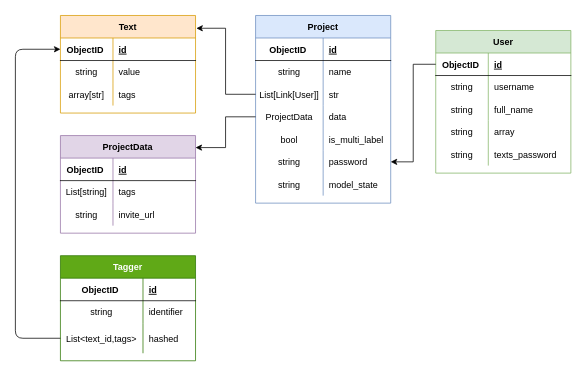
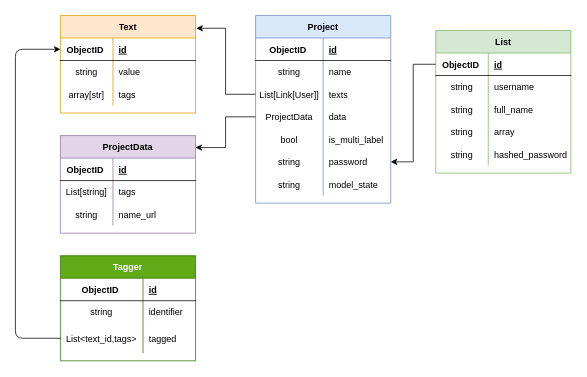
  <mxCell id="0" />
  <mxCell id="1" parent="0" />
- <mxCell id="2" value="User" style="shape=table;startSize=30;container=1;collapsible=1;childLayout=tableLayout;fixedRows=1;rowLines=0;fontStyle=1;align=center;resizeLast=1;fillColor=#d5e8d4;strokeColor=#82b366;" parent="1" vertex="1"><mxGeometry x="580" y="40" width="180" height="190" as="geometry" /></mxCell>
+ <mxCell id="2" value="List" style="shape=table;startSize=30;container=1;collapsible=1;childLayout=tableLayout;fixedRows=1;rowLines=0;fontStyle=1;align=center;resizeLast=1;fillColor=#d5e8d4;strokeColor=#82b366;" parent="1" vertex="1"><mxGeometry x="580" y="40" width="180" height="190" as="geometry" /></mxCell>
  <mxCell id="3" value="" style="shape=tableRow;horizontal=0;startSize=0;swimlaneHead=0;swimlaneBody=0;fillColor=none;collapsible=0;dropTarget=0;points=[[0,0.5],[1,0.5]];portConstraint=eastwest;top=0;left=0;right=0;bottom=1;" parent="2" vertex="1"><mxGeometry y="30" width="180" height="30" as="geometry" /></mxCell>
  <mxCell id="4" value="ObjectID " style="shape=partialRectangle;connectable=0;fillColor=none;top=0;left=0;bottom=0;right=0;fontStyle=1;overflow=hidden;" parent="3" vertex="1"><mxGeometry width="70" height="30" as="geometry"><mxRectangle width="70" height="30" as="alternateBounds" /></mxGeometry></mxCell>
  <mxCell id="5" value="id" style="shape=partialRectangle;connectable=0;fillColor=none;top=0;left=0;bottom=0;right=0;align=left;spacingLeft=6;fontStyle=5;overflow=hidden;" parent="3" vertex="1"><mxGeometry x="70" width="110" height="30" as="geometry"><mxRectangle width="110" height="30" as="alternateBounds" /></mxGeometry></mxCell>
  <mxCell id="6" value="" style="shape=tableRow;horizontal=0;startSize=0;swimlaneHead=0;swimlaneBody=0;fillColor=none;collapsible=0;dropTarget=0;points=[[0,0.5],[1,0.5]];portConstraint=eastwest;top=0;left=0;right=0;bottom=0;" parent="2" vertex="1"><mxGeometry y="60" width="180" height="30" as="geometry" /></mxCell>
  <mxCell id="7" value="string" style="shape=partialRectangle;connectable=0;fillColor=none;top=0;left=0;bottom=0;right=0;editable=1;overflow=hidden;" parent="6" vertex="1"><mxGeometry width="70" height="30" as="geometry"><mxRectangle width="70" height="30" as="alternateBounds" /></mxGeometry></mxCell>
  <mxCell id="8" value="username" style="shape=partialRectangle;connectable=0;fillColor=none;top=0;left=0;bottom=0;right=0;align=left;spacingLeft=6;overflow=hidden;" parent="6" vertex="1"><mxGeometry x="70" width="110" height="30" as="geometry"><mxRectangle width="110" height="30" as="alternateBounds" /></mxGeometry></mxCell>
  <mxCell id="9" value="" style="shape=tableRow;horizontal=0;startSize=0;swimlaneHead=0;swimlaneBody=0;fillColor=none;collapsible=0;dropTarget=0;points=[[0,0.5],[1,0.5]];portConstraint=eastwest;top=0;left=0;right=0;bottom=0;" parent="2" vertex="1"><mxGeometry y="90" width="180" height="30" as="geometry" /></mxCell>
  <mxCell id="10" value="string" style="shape=partialRectangle;connectable=0;fillColor=none;top=0;left=0;bottom=0;right=0;editable=1;overflow=hidden;" parent="9" vertex="1"><mxGeometry width="70" height="30" as="geometry"><mxRectangle width="70" height="30" as="alternateBounds" /></mxGeometry></mxCell>
  <mxCell id="11" value="full_name" style="shape=partialRectangle;connectable=0;fillColor=none;top=0;left=0;bottom=0;right=0;align=left;spacingLeft=6;overflow=hidden;" parent="9" vertex="1"><mxGeometry x="70" width="110" height="30" as="geometry"><mxRectangle width="110" height="30" as="alternateBounds" /></mxGeometry></mxCell>
  <mxCell id="12" value="" style="shape=tableRow;horizontal=0;startSize=0;swimlaneHead=0;swimlaneBody=0;fillColor=none;collapsible=0;dropTarget=0;points=[[0,0.5],[1,0.5]];portConstraint=eastwest;top=0;left=0;right=0;bottom=0;" parent="2" vertex="1"><mxGeometry y="120" width="180" height="30" as="geometry" /></mxCell>
  <mxCell id="13" value="string" style="shape=partialRectangle;connectable=0;fillColor=none;top=0;left=0;bottom=0;right=0;editable=1;overflow=hidden;" parent="12" vertex="1"><mxGeometry width="70" height="30" as="geometry"><mxRectangle width="70" height="30" as="alternateBounds" /></mxGeometry></mxCell>
  <mxCell id="14" value="array" style="shape=partialRectangle;connectable=0;fillColor=none;top=0;left=0;bottom=0;right=0;align=left;spacingLeft=6;overflow=hidden;" parent="12" vertex="1"><mxGeometry x="70" width="110" height="30" as="geometry"><mxRectangle width="110" height="30" as="alternateBounds" /></mxGeometry></mxCell>
  <mxCell id="15" value="" style="shape=tableRow;horizontal=0;startSize=0;swimlaneHead=0;swimlaneBody=0;fillColor=none;collapsible=0;dropTarget=0;points=[[0,0.5],[1,0.5]];portConstraint=eastwest;top=0;left=0;right=0;bottom=0;" parent="2" vertex="1"><mxGeometry y="150" width="180" height="30" as="geometry" /></mxCell>
  <mxCell id="16" value="string" style="shape=partialRectangle;connectable=0;fillColor=none;top=0;left=0;bottom=0;right=0;editable=1;overflow=hidden;" parent="15" vertex="1"><mxGeometry width="70" height="30" as="geometry"><mxRectangle width="70" height="30" as="alternateBounds" /></mxGeometry></mxCell>
- <mxCell id="17" value="texts_password" style="shape=partialRectangle;connectable=0;fillColor=none;top=0;left=0;bottom=0;right=0;align=left;spacingLeft=6;overflow=hidden;" parent="15" vertex="1"><mxGeometry x="70" width="110" height="30" as="geometry"><mxRectangle width="110" height="30" as="alternateBounds" /></mxGeometry></mxCell>
+ <mxCell id="17" value="hashed_password" style="shape=partialRectangle;connectable=0;fillColor=none;top=0;left=0;bottom=0;right=0;align=left;spacingLeft=6;overflow=hidden;" parent="15" vertex="1"><mxGeometry x="70" width="110" height="30" as="geometry"><mxRectangle width="110" height="30" as="alternateBounds" /></mxGeometry></mxCell>
  <mxCell id="18" value="Text" style="shape=table;startSize=30;container=1;collapsible=1;childLayout=tableLayout;fixedRows=1;rowLines=0;fontStyle=1;align=center;resizeLast=1;fillColor=#ffe6cc;strokeColor=#d79b00;" parent="1" vertex="1"><mxGeometry x="80" y="20" width="180" height="130" as="geometry" /></mxCell>
  <mxCell id="19" value="" style="shape=tableRow;horizontal=0;startSize=0;swimlaneHead=0;swimlaneBody=0;fillColor=none;collapsible=0;dropTarget=0;points=[[0,0.5],[1,0.5]];portConstraint=eastwest;top=0;left=0;right=0;bottom=1;" parent="18" vertex="1"><mxGeometry y="30" width="180" height="30" as="geometry" /></mxCell>
  <mxCell id="20" value="ObjectID " style="shape=partialRectangle;connectable=0;fillColor=none;top=0;left=0;bottom=0;right=0;fontStyle=1;overflow=hidden;" parent="19" vertex="1"><mxGeometry width="70" height="30" as="geometry"><mxRectangle width="70" height="30" as="alternateBounds" /></mxGeometry></mxCell>
  <mxCell id="21" value="id" style="shape=partialRectangle;connectable=0;fillColor=none;top=0;left=0;bottom=0;right=0;align=left;spacingLeft=6;fontStyle=5;overflow=hidden;" parent="19" vertex="1"><mxGeometry x="70" width="110" height="30" as="geometry"><mxRectangle width="110" height="30" as="alternateBounds" /></mxGeometry></mxCell>
  <mxCell id="22" value="" style="shape=tableRow;horizontal=0;startSize=0;swimlaneHead=0;swimlaneBody=0;fillColor=none;collapsible=0;dropTarget=0;points=[[0,0.5],[1,0.5]];portConstraint=eastwest;top=0;left=0;right=0;bottom=0;" parent="18" vertex="1"><mxGeometry y="60" width="180" height="30" as="geometry" /></mxCell>
  <mxCell id="23" value="string" style="shape=partialRectangle;connectable=0;fillColor=none;top=0;left=0;bottom=0;right=0;editable=1;overflow=hidden;" parent="22" vertex="1"><mxGeometry width="70" height="30" as="geometry"><mxRectangle width="70" height="30" as="alternateBounds" /></mxGeometry></mxCell>
  <mxCell id="24" value="value" style="shape=partialRectangle;connectable=0;fillColor=none;top=0;left=0;bottom=0;right=0;align=left;spacingLeft=6;overflow=hidden;" parent="22" vertex="1"><mxGeometry x="70" width="110" height="30" as="geometry"><mxRectangle width="110" height="30" as="alternateBounds" /></mxGeometry></mxCell>
  <mxCell id="25" value="" style="shape=tableRow;horizontal=0;startSize=0;swimlaneHead=0;swimlaneBody=0;fillColor=none;collapsible=0;dropTarget=0;points=[[0,0.5],[1,0.5]];portConstraint=eastwest;top=0;left=0;right=0;bottom=0;" parent="18" vertex="1"><mxGeometry y="90" width="180" height="30" as="geometry" /></mxCell>
  <mxCell id="26" value="array[str]" style="shape=partialRectangle;connectable=0;fillColor=none;top=0;left=0;bottom=0;right=0;editable=1;overflow=hidden;" parent="25" vertex="1"><mxGeometry width="70" height="30" as="geometry"><mxRectangle width="70" height="30" as="alternateBounds" /></mxGeometry></mxCell>
  <mxCell id="27" value="tags" style="shape=partialRectangle;connectable=0;fillColor=none;top=0;left=0;bottom=0;right=0;align=left;spacingLeft=6;overflow=hidden;" parent="25" vertex="1"><mxGeometry x="70" width="110" height="30" as="geometry"><mxRectangle width="110" height="30" as="alternateBounds" /></mxGeometry></mxCell>
  <mxCell id="28" value="Project" style="shape=table;startSize=30;container=1;collapsible=1;childLayout=tableLayout;fixedRows=1;rowLines=0;fontStyle=1;align=center;resizeLast=1;fillColor=#dae8fc;strokeColor=#6c8ebf;" parent="1" vertex="1"><mxGeometry x="340" y="20" width="180" height="250" as="geometry" /></mxCell>
  <mxCell id="29" value="" style="shape=tableRow;horizontal=0;startSize=0;swimlaneHead=0;swimlaneBody=0;fillColor=none;collapsible=0;dropTarget=0;points=[[0,0.5],[1,0.5]];portConstraint=eastwest;top=0;left=0;right=0;bottom=1;" parent="28" vertex="1"><mxGeometry y="30" width="180" height="30" as="geometry" /></mxCell>
  <mxCell id="30" value="ObjectID " style="shape=partialRectangle;connectable=0;fillColor=none;top=0;left=0;bottom=0;right=0;fontStyle=1;overflow=hidden;" parent="29" vertex="1"><mxGeometry width="90" height="30" as="geometry"><mxRectangle width="90" height="30" as="alternateBounds" /></mxGeometry></mxCell>
  <mxCell id="31" value="id" style="shape=partialRectangle;connectable=0;fillColor=none;top=0;left=0;bottom=0;right=0;align=left;spacingLeft=6;fontStyle=5;overflow=hidden;" parent="29" vertex="1"><mxGeometry x="90" width="90" height="30" as="geometry"><mxRectangle width="90" height="30" as="alternateBounds" /></mxGeometry></mxCell>
  <mxCell id="32" value="" style="shape=tableRow;horizontal=0;startSize=0;swimlaneHead=0;swimlaneBody=0;fillColor=none;collapsible=0;dropTarget=0;points=[[0,0.5],[1,0.5]];portConstraint=eastwest;top=0;left=0;right=0;bottom=0;" parent="28" vertex="1"><mxGeometry y="60" width="180" height="30" as="geometry" /></mxCell>
  <mxCell id="33" value="string" style="shape=partialRectangle;connectable=0;fillColor=none;top=0;left=0;bottom=0;right=0;editable=1;overflow=hidden;" parent="32" vertex="1"><mxGeometry width="90" height="30" as="geometry"><mxRectangle width="90" height="30" as="alternateBounds" /></mxGeometry></mxCell>
  <mxCell id="34" value="name" style="shape=partialRectangle;connectable=0;fillColor=none;top=0;left=0;bottom=0;right=0;align=left;spacingLeft=6;overflow=hidden;" parent="32" vertex="1"><mxGeometry x="90" width="90" height="30" as="geometry"><mxRectangle width="90" height="30" as="alternateBounds" /></mxGeometry></mxCell>
  <mxCell id="35" value="" style="shape=tableRow;horizontal=0;startSize=0;swimlaneHead=0;swimlaneBody=0;fillColor=none;collapsible=0;dropTarget=0;points=[[0,0.5],[1,0.5]];portConstraint=eastwest;top=0;left=0;right=0;bottom=0;" parent="28" vertex="1"><mxGeometry y="90" width="180" height="30" as="geometry" /></mxCell>
  <mxCell id="36" value="List[Link[User]]" style="shape=partialRectangle;connectable=0;fillColor=none;top=0;left=0;bottom=0;right=0;editable=1;overflow=hidden;" parent="35" vertex="1"><mxGeometry width="90" height="30" as="geometry"><mxRectangle width="90" height="30" as="alternateBounds" /></mxGeometry></mxCell>
- <mxCell id="37" value="str" style="shape=partialRectangle;connectable=0;fillColor=none;top=0;left=0;bottom=0;right=0;align=left;spacingLeft=6;overflow=hidden;" parent="35" vertex="1"><mxGeometry x="90" width="90" height="30" as="geometry"><mxRectangle width="90" height="30" as="alternateBounds" /></mxGeometry></mxCell>
+ <mxCell id="37" value="texts" style="shape=partialRectangle;connectable=0;fillColor=none;top=0;left=0;bottom=0;right=0;align=left;spacingLeft=6;overflow=hidden;" parent="35" vertex="1"><mxGeometry x="90" width="90" height="30" as="geometry"><mxRectangle width="90" height="30" as="alternateBounds" /></mxGeometry></mxCell>
  <mxCell id="38" value="" style="shape=tableRow;horizontal=0;startSize=0;swimlaneHead=0;swimlaneBody=0;fillColor=none;collapsible=0;dropTarget=0;points=[[0,0.5],[1,0.5]];portConstraint=eastwest;top=0;left=0;right=0;bottom=0;" parent="28" vertex="1"><mxGeometry y="120" width="180" height="30" as="geometry" /></mxCell>
  <mxCell id="39" value="ProjectData" style="shape=partialRectangle;connectable=0;fillColor=none;top=0;left=0;bottom=0;right=0;editable=1;overflow=hidden;" parent="38" vertex="1"><mxGeometry width="90" height="30" as="geometry"><mxRectangle width="90" height="30" as="alternateBounds" /></mxGeometry></mxCell>
  <mxCell id="40" value="data" style="shape=partialRectangle;connectable=0;fillColor=none;top=0;left=0;bottom=0;right=0;align=left;spacingLeft=6;overflow=hidden;" parent="38" vertex="1"><mxGeometry x="90" width="90" height="30" as="geometry"><mxRectangle width="90" height="30" as="alternateBounds" /></mxGeometry></mxCell>
  <mxCell id="41" value="" style="shape=tableRow;horizontal=0;startSize=0;swimlaneHead=0;swimlaneBody=0;fillColor=none;collapsible=0;dropTarget=0;points=[[0,0.5],[1,0.5]];portConstraint=eastwest;top=0;left=0;right=0;bottom=0;" parent="28" vertex="1"><mxGeometry y="150" width="180" height="30" as="geometry" /></mxCell>
  <mxCell id="42" value="bool" style="shape=partialRectangle;connectable=0;fillColor=none;top=0;left=0;bottom=0;right=0;editable=1;overflow=hidden;" parent="41" vertex="1"><mxGeometry width="90" height="30" as="geometry"><mxRectangle width="90" height="30" as="alternateBounds" /></mxGeometry></mxCell>
  <mxCell id="43" value="is_multi_label" style="shape=partialRectangle;connectable=0;fillColor=none;top=0;left=0;bottom=0;right=0;align=left;spacingLeft=6;overflow=hidden;" parent="41" vertex="1"><mxGeometry x="90" width="90" height="30" as="geometry"><mxRectangle width="90" height="30" as="alternateBounds" /></mxGeometry></mxCell>
  <mxCell id="44" value="" style="shape=tableRow;horizontal=0;startSize=0;swimlaneHead=0;swimlaneBody=0;fillColor=none;collapsible=0;dropTarget=0;points=[[0,0.5],[1,0.5]];portConstraint=eastwest;top=0;left=0;right=0;bottom=0;" parent="28" vertex="1"><mxGeometry y="180" width="180" height="30" as="geometry" /></mxCell>
  <mxCell id="45" value="string" style="shape=partialRectangle;connectable=0;fillColor=none;top=0;left=0;bottom=0;right=0;editable=1;overflow=hidden;" parent="44" vertex="1"><mxGeometry width="90" height="30" as="geometry"><mxRectangle width="90" height="30" as="alternateBounds" /></mxGeometry></mxCell>
  <mxCell id="46" value="password" style="shape=partialRectangle;connectable=0;fillColor=none;top=0;left=0;bottom=0;right=0;align=left;spacingLeft=6;overflow=hidden;" parent="44" vertex="1"><mxGeometry x="90" width="90" height="30" as="geometry"><mxRectangle width="90" height="30" as="alternateBounds" /></mxGeometry></mxCell>
  <mxCell id="47" value="" style="shape=tableRow;horizontal=0;startSize=0;swimlaneHead=0;swimlaneBody=0;fillColor=none;collapsible=0;dropTarget=0;points=[[0,0.5],[1,0.5]];portConstraint=eastwest;top=0;left=0;right=0;bottom=0;" parent="28" vertex="1"><mxGeometry y="210" width="180" height="30" as="geometry" /></mxCell>
  <mxCell id="48" value="string" style="shape=partialRectangle;connectable=0;fillColor=none;top=0;left=0;bottom=0;right=0;editable=1;overflow=hidden;" parent="47" vertex="1"><mxGeometry width="90" height="30" as="geometry"><mxRectangle width="90" height="30" as="alternateBounds" /></mxGeometry></mxCell>
  <mxCell id="49" value="model_state" style="shape=partialRectangle;connectable=0;fillColor=none;top=0;left=0;bottom=0;right=0;align=left;spacingLeft=6;overflow=hidden;" parent="47" vertex="1"><mxGeometry x="90" width="90" height="30" as="geometry"><mxRectangle width="90" height="30" as="alternateBounds" /></mxGeometry></mxCell>
  <mxCell id="50" value="ProjectData" style="shape=table;startSize=30;container=1;collapsible=1;childLayout=tableLayout;fixedRows=1;rowLines=0;fontStyle=1;align=center;resizeLast=1;fillColor=#e1d5e7;strokeColor=#9673a6;" parent="1" vertex="1"><mxGeometry x="80" y="180" width="180" height="130" as="geometry" /></mxCell>
  <mxCell id="51" value="" style="shape=tableRow;horizontal=0;startSize=0;swimlaneHead=0;swimlaneBody=0;fillColor=none;collapsible=0;dropTarget=0;points=[[0,0.5],[1,0.5]];portConstraint=eastwest;top=0;left=0;right=0;bottom=1;" parent="50" vertex="1"><mxGeometry y="30" width="180" height="30" as="geometry" /></mxCell>
  <mxCell id="52" value="ObjectID " style="shape=partialRectangle;connectable=0;fillColor=none;top=0;left=0;bottom=0;right=0;fontStyle=1;overflow=hidden;" parent="51" vertex="1"><mxGeometry width="70" height="30" as="geometry"><mxRectangle width="70" height="30" as="alternateBounds" /></mxGeometry></mxCell>
  <mxCell id="53" value="id" style="shape=partialRectangle;connectable=0;fillColor=none;top=0;left=0;bottom=0;right=0;align=left;spacingLeft=6;fontStyle=5;overflow=hidden;" parent="51" vertex="1"><mxGeometry x="70" width="110" height="30" as="geometry"><mxRectangle width="110" height="30" as="alternateBounds" /></mxGeometry></mxCell>
  <mxCell id="54" value="" style="shape=tableRow;horizontal=0;startSize=0;swimlaneHead=0;swimlaneBody=0;fillColor=none;collapsible=0;dropTarget=0;points=[[0,0.5],[1,0.5]];portConstraint=eastwest;top=0;left=0;right=0;bottom=0;" parent="50" vertex="1"><mxGeometry y="60" width="180" height="30" as="geometry" /></mxCell>
  <mxCell id="55" value="List[string]" style="shape=partialRectangle;connectable=0;fillColor=none;top=0;left=0;bottom=0;right=0;editable=1;overflow=hidden;" parent="54" vertex="1"><mxGeometry width="70" height="30" as="geometry"><mxRectangle width="70" height="30" as="alternateBounds" /></mxGeometry></mxCell>
  <mxCell id="56" value="tags" style="shape=partialRectangle;connectable=0;fillColor=none;top=0;left=0;bottom=0;right=0;align=left;spacingLeft=6;overflow=hidden;" parent="54" vertex="1"><mxGeometry x="70" width="110" height="30" as="geometry"><mxRectangle width="110" height="30" as="alternateBounds" /></mxGeometry></mxCell>
  <mxCell id="57" value="" style="shape=tableRow;horizontal=0;startSize=0;swimlaneHead=0;swimlaneBody=0;fillColor=none;collapsible=0;dropTarget=0;points=[[0,0.5],[1,0.5]];portConstraint=eastwest;top=0;left=0;right=0;bottom=0;" parent="50" vertex="1"><mxGeometry y="90" width="180" height="30" as="geometry" /></mxCell>
  <mxCell id="58" value="string" style="shape=partialRectangle;connectable=0;fillColor=none;top=0;left=0;bottom=0;right=0;editable=1;overflow=hidden;" parent="57" vertex="1"><mxGeometry width="70" height="30" as="geometry"><mxRectangle width="70" height="30" as="alternateBounds" /></mxGeometry></mxCell>
- <mxCell id="59" value="invite_url" style="shape=partialRectangle;connectable=0;fillColor=none;top=0;left=0;bottom=0;right=0;align=left;spacingLeft=6;overflow=hidden;" parent="57" vertex="1"><mxGeometry x="70" width="110" height="30" as="geometry"><mxRectangle width="110" height="30" as="alternateBounds" /></mxGeometry></mxCell>
+ <mxCell id="59" value="name_url" style="shape=partialRectangle;connectable=0;fillColor=none;top=0;left=0;bottom=0;right=0;align=left;spacingLeft=6;overflow=hidden;" parent="57" vertex="1"><mxGeometry x="70" width="110" height="30" as="geometry"><mxRectangle width="110" height="30" as="alternateBounds" /></mxGeometry></mxCell>
  <mxCell id="60" style="edgeStyle=orthogonalEdgeStyle;rounded=0;orthogonalLoop=1;jettySize=auto;html=1;exitX=0;exitY=0.5;exitDx=0;exitDy=0;entryX=1;entryY=0.123;entryDx=0;entryDy=0;entryPerimeter=0;" parent="1" source="38" target="50" edge="1"><mxGeometry relative="1" as="geometry" /></mxCell>
  <mxCell id="61" style="edgeStyle=orthogonalEdgeStyle;rounded=0;orthogonalLoop=1;jettySize=auto;html=1;exitX=0;exitY=0.5;exitDx=0;exitDy=0;entryX=1.006;entryY=0.131;entryDx=0;entryDy=0;entryPerimeter=0;" parent="1" source="35" target="18" edge="1"><mxGeometry relative="1" as="geometry" /></mxCell>
  <mxCell id="62" style="edgeStyle=orthogonalEdgeStyle;rounded=0;orthogonalLoop=1;jettySize=auto;html=1;exitX=0;exitY=0.5;exitDx=0;exitDy=0;entryX=1;entryY=0.5;entryDx=0;entryDy=0;" parent="1" source="3" target="44" edge="1"><mxGeometry relative="1" as="geometry" /></mxCell>
  <mxCell id="63" value="Tagger" style="shape=table;startSize=30;container=1;collapsible=1;childLayout=tableLayout;fixedRows=1;rowLines=0;fontStyle=1;align=center;resizeLast=1;fillColor=#60a917;strokeColor=#2D7600;fontColor=#ffffff;" vertex="1" parent="1"><mxGeometry x="80" y="340" width="180" height="140" as="geometry" /></mxCell>
  <mxCell id="64" value="" style="shape=tableRow;horizontal=0;startSize=0;swimlaneHead=0;swimlaneBody=0;fillColor=none;collapsible=0;dropTarget=0;points=[[0,0.5],[1,0.5]];portConstraint=eastwest;top=0;left=0;right=0;bottom=1;" vertex="1" parent="63"><mxGeometry y="30" width="180" height="30" as="geometry" /></mxCell>
  <mxCell id="65" value="ObjectID " style="shape=partialRectangle;connectable=0;fillColor=none;top=0;left=0;bottom=0;right=0;fontStyle=1;overflow=hidden;" vertex="1" parent="64"><mxGeometry width="110" height="30" as="geometry"><mxRectangle width="110" height="30" as="alternateBounds" /></mxGeometry></mxCell>
  <mxCell id="66" value="id" style="shape=partialRectangle;connectable=0;fillColor=none;top=0;left=0;bottom=0;right=0;align=left;spacingLeft=6;fontStyle=5;overflow=hidden;" vertex="1" parent="64"><mxGeometry x="110" width="70" height="30" as="geometry"><mxRectangle width="70" height="30" as="alternateBounds" /></mxGeometry></mxCell>
  <mxCell id="67" value="" style="shape=tableRow;horizontal=0;startSize=0;swimlaneHead=0;swimlaneBody=0;fillColor=none;collapsible=0;dropTarget=0;points=[[0,0.5],[1,0.5]];portConstraint=eastwest;top=0;left=0;right=0;bottom=0;" vertex="1" parent="63"><mxGeometry y="60" width="180" height="30" as="geometry" /></mxCell>
  <mxCell id="68" value="string" style="shape=partialRectangle;connectable=0;fillColor=none;top=0;left=0;bottom=0;right=0;editable=1;overflow=hidden;" vertex="1" parent="67"><mxGeometry width="110" height="30" as="geometry"><mxRectangle width="110" height="30" as="alternateBounds" /></mxGeometry></mxCell>
  <mxCell id="69" value="identifier" style="shape=partialRectangle;connectable=0;fillColor=none;top=0;left=0;bottom=0;right=0;align=left;spacingLeft=6;overflow=hidden;" vertex="1" parent="67"><mxGeometry x="110" width="70" height="30" as="geometry"><mxRectangle width="70" height="30" as="alternateBounds" /></mxGeometry></mxCell>
  <mxCell id="70" value="" style="shape=tableRow;horizontal=0;startSize=0;swimlaneHead=0;swimlaneBody=0;fillColor=none;collapsible=0;dropTarget=0;points=[[0,0.5],[1,0.5]];portConstraint=eastwest;top=0;left=0;right=0;bottom=0;" vertex="1" parent="63"><mxGeometry y="90" width="180" height="40" as="geometry" /></mxCell>
  <mxCell id="71" value="List&lt;text_id,tags&gt;" style="shape=partialRectangle;connectable=0;fillColor=none;top=0;left=0;bottom=0;right=0;editable=1;overflow=hidden;" vertex="1" parent="70"><mxGeometry width="110" height="40" as="geometry"><mxRectangle width="110" height="40" as="alternateBounds" /></mxGeometry></mxCell>
- <mxCell id="72" value="hashed" style="shape=partialRectangle;connectable=0;fillColor=none;top=0;left=0;bottom=0;right=0;align=left;spacingLeft=6;overflow=hidden;" vertex="1" parent="70"><mxGeometry x="110" width="70" height="40" as="geometry"><mxRectangle width="70" height="40" as="alternateBounds" /></mxGeometry></mxCell>
+ <mxCell id="72" value="tagged" style="shape=partialRectangle;connectable=0;fillColor=none;top=0;left=0;bottom=0;right=0;align=left;spacingLeft=6;overflow=hidden;" vertex="1" parent="70"><mxGeometry x="110" width="70" height="40" as="geometry"><mxRectangle width="70" height="40" as="alternateBounds" /></mxGeometry></mxCell>
  <mxCell id="73" style="edgeStyle=none;html=1;exitX=0;exitY=0.5;exitDx=0;exitDy=0;entryX=0;entryY=0.5;entryDx=0;entryDy=0;" edge="1" parent="1" source="70" target="19"><mxGeometry relative="1" as="geometry"><Array as="points"><mxPoint x="20" y="450" /><mxPoint x="20" y="65" /></Array></mxGeometry></mxCell>
